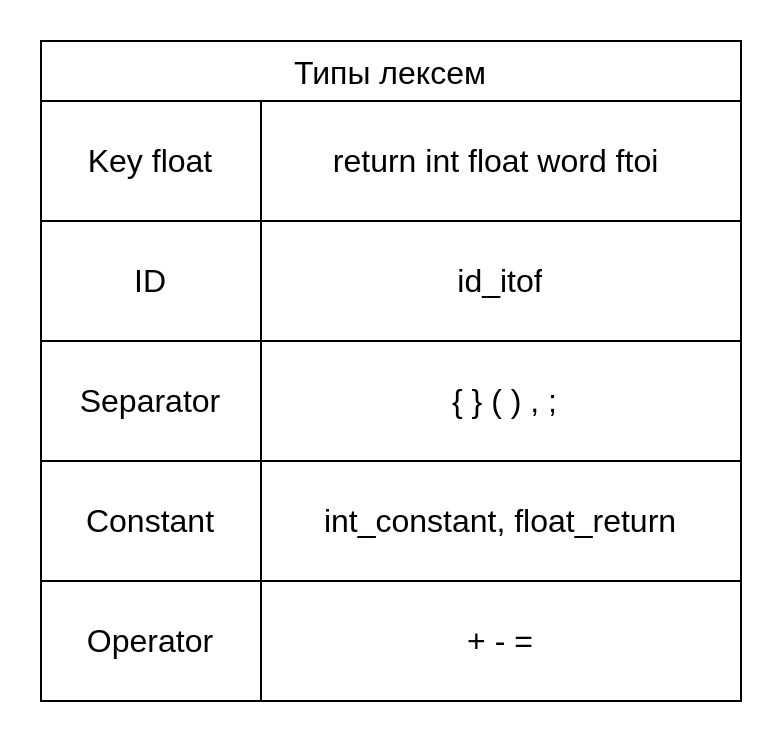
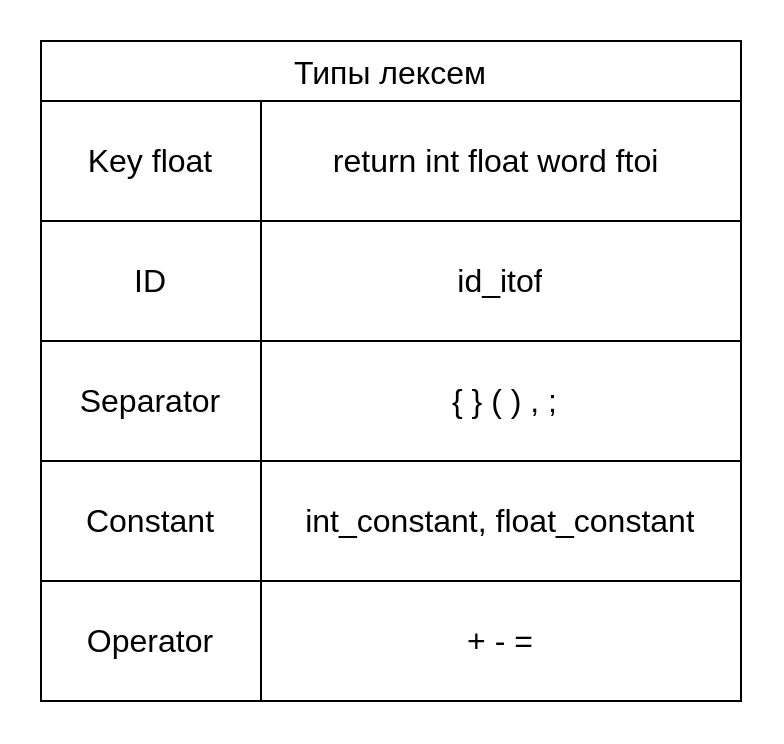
  <mxCell id="0" />
  <mxCell id="1" parent="0" />
  <mxCell id="2" value="Типы лексем" style="shape=table;startSize=30;container=1;collapsible=0;childLayout=tableLayout;fontSize=16;" parent="1" vertex="1"><mxGeometry x="20" y="20" width="350" height="330" as="geometry" /></mxCell>
  <mxCell id="3" value="" style="shape=tableRow;horizontal=0;startSize=0;swimlaneHead=0;swimlaneBody=0;strokeColor=inherit;top=0;left=0;bottom=0;right=0;collapsible=0;dropTarget=0;fillColor=none;points=[[0,0.5],[1,0.5]];portConstraint=eastwest;fontSize=16;" parent="2" vertex="1"><mxGeometry y="30" width="350" height="60" as="geometry" /></mxCell>
  <mxCell id="4" value="Key float" style="shape=partialRectangle;html=1;whiteSpace=wrap;connectable=0;strokeColor=inherit;overflow=hidden;fillColor=none;top=0;left=0;bottom=0;right=0;pointerEvents=1;fontSize=16;" parent="3" vertex="1"><mxGeometry width="110" height="60" as="geometry"><mxRectangle width="110" height="60" as="alternateBounds" /></mxGeometry></mxCell>
  <mxCell id="5" value="return int float word ftoi&amp;nbsp;" style="shape=partialRectangle;html=1;whiteSpace=wrap;connectable=0;strokeColor=inherit;overflow=hidden;fillColor=none;top=0;left=0;bottom=0;right=0;pointerEvents=1;fontSize=16;" parent="3" vertex="1"><mxGeometry x="110" width="240" height="60" as="geometry"><mxRectangle width="240" height="60" as="alternateBounds" /></mxGeometry></mxCell>
  <mxCell id="6" value="" style="shape=tableRow;horizontal=0;startSize=0;swimlaneHead=0;swimlaneBody=0;strokeColor=inherit;top=0;left=0;bottom=0;right=0;collapsible=0;dropTarget=0;fillColor=none;points=[[0,0.5],[1,0.5]];portConstraint=eastwest;fontSize=16;" parent="2" vertex="1"><mxGeometry y="90" width="350" height="60" as="geometry" /></mxCell>
  <mxCell id="7" value="ID" style="shape=partialRectangle;html=1;whiteSpace=wrap;connectable=0;strokeColor=inherit;overflow=hidden;fillColor=none;top=0;left=0;bottom=0;right=0;pointerEvents=1;fontSize=16;" parent="6" vertex="1"><mxGeometry width="110" height="60" as="geometry"><mxRectangle width="110" height="60" as="alternateBounds" /></mxGeometry></mxCell>
  <mxCell id="8" value="id_itof" style="shape=partialRectangle;html=1;whiteSpace=wrap;connectable=0;strokeColor=inherit;overflow=hidden;fillColor=none;top=0;left=0;bottom=0;right=0;pointerEvents=1;fontSize=16;" parent="6" vertex="1"><mxGeometry x="110" width="240" height="60" as="geometry"><mxRectangle width="240" height="60" as="alternateBounds" /></mxGeometry></mxCell>
  <mxCell id="9" value="" style="shape=tableRow;horizontal=0;startSize=0;swimlaneHead=0;swimlaneBody=0;strokeColor=inherit;top=0;left=0;bottom=0;right=0;collapsible=0;dropTarget=0;fillColor=none;points=[[0,0.5],[1,0.5]];portConstraint=eastwest;fontSize=16;" parent="2" vertex="1"><mxGeometry y="150" width="350" height="60" as="geometry" /></mxCell>
  <mxCell id="10" value="Separator" style="shape=partialRectangle;html=1;whiteSpace=wrap;connectable=0;strokeColor=inherit;overflow=hidden;fillColor=none;top=0;left=0;bottom=0;right=0;pointerEvents=1;fontSize=16;" parent="9" vertex="1"><mxGeometry width="110" height="60" as="geometry"><mxRectangle width="110" height="60" as="alternateBounds" /></mxGeometry></mxCell>
  <mxCell id="11" value="&amp;nbsp;{ } ( ) , ;" style="shape=partialRectangle;html=1;whiteSpace=wrap;connectable=0;strokeColor=inherit;overflow=hidden;fillColor=none;top=0;left=0;bottom=0;right=0;pointerEvents=1;fontSize=16;" parent="9" vertex="1"><mxGeometry x="110" width="240" height="60" as="geometry"><mxRectangle width="240" height="60" as="alternateBounds" /></mxGeometry></mxCell>
  <mxCell id="12" value="" style="shape=tableRow;horizontal=0;startSize=0;swimlaneHead=0;swimlaneBody=0;strokeColor=inherit;top=0;left=0;bottom=0;right=0;collapsible=0;dropTarget=0;fillColor=none;points=[[0,0.5],[1,0.5]];portConstraint=eastwest;fontSize=16;" parent="2" vertex="1"><mxGeometry y="210" width="350" height="60" as="geometry" /></mxCell>
  <mxCell id="13" value="Constant" style="shape=partialRectangle;html=1;whiteSpace=wrap;connectable=0;strokeColor=inherit;overflow=hidden;fillColor=none;top=0;left=0;bottom=0;right=0;pointerEvents=1;fontSize=16;" parent="12" vertex="1"><mxGeometry width="110" height="60" as="geometry"><mxRectangle width="110" height="60" as="alternateBounds" /></mxGeometry></mxCell>
- <mxCell id="14" value="int_constant, float_return" style="shape=partialRectangle;html=1;whiteSpace=wrap;connectable=0;strokeColor=inherit;overflow=hidden;fillColor=none;top=0;left=0;bottom=0;right=0;pointerEvents=1;fontSize=16;" parent="12" vertex="1"><mxGeometry x="110" width="240" height="60" as="geometry"><mxRectangle width="240" height="60" as="alternateBounds" /></mxGeometry></mxCell>
+ <mxCell id="14" value="int_constant, float_constant" style="shape=partialRectangle;html=1;whiteSpace=wrap;connectable=0;strokeColor=inherit;overflow=hidden;fillColor=none;top=0;left=0;bottom=0;right=0;pointerEvents=1;fontSize=16;" parent="12" vertex="1"><mxGeometry x="110" width="240" height="60" as="geometry"><mxRectangle width="240" height="60" as="alternateBounds" /></mxGeometry></mxCell>
  <mxCell id="15" value="" style="shape=tableRow;horizontal=0;startSize=0;swimlaneHead=0;swimlaneBody=0;strokeColor=inherit;top=0;left=0;bottom=0;right=0;collapsible=0;dropTarget=0;fillColor=none;points=[[0,0.5],[1,0.5]];portConstraint=eastwest;fontSize=16;" parent="2" vertex="1"><mxGeometry y="270" width="350" height="60" as="geometry" /></mxCell>
  <mxCell id="16" value="Operator" style="shape=partialRectangle;html=1;whiteSpace=wrap;connectable=0;strokeColor=inherit;overflow=hidden;fillColor=none;top=0;left=0;bottom=0;right=0;pointerEvents=1;fontSize=16;" parent="15" vertex="1"><mxGeometry width="110" height="60" as="geometry"><mxRectangle width="110" height="60" as="alternateBounds" /></mxGeometry></mxCell>
  <mxCell id="17" value="+ - =" style="shape=partialRectangle;html=1;whiteSpace=wrap;connectable=0;strokeColor=inherit;overflow=hidden;fillColor=none;top=0;left=0;bottom=0;right=0;pointerEvents=1;fontSize=16;" parent="15" vertex="1"><mxGeometry x="110" width="240" height="60" as="geometry"><mxRectangle width="240" height="60" as="alternateBounds" /></mxGeometry></mxCell>
